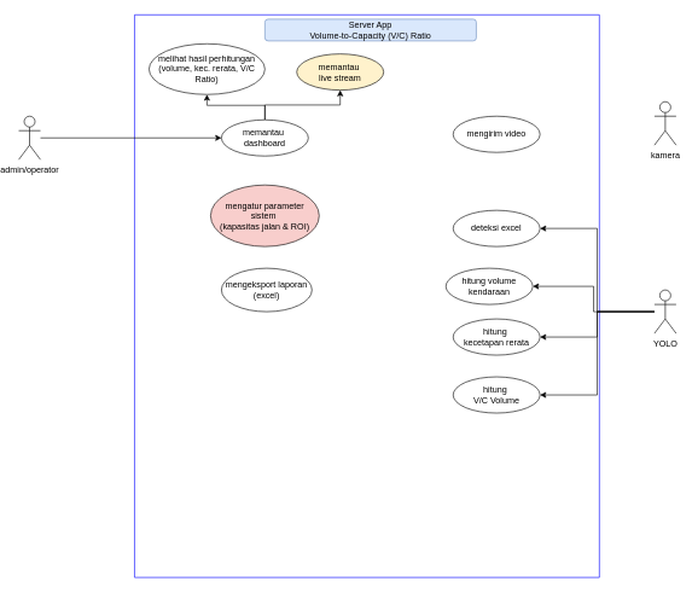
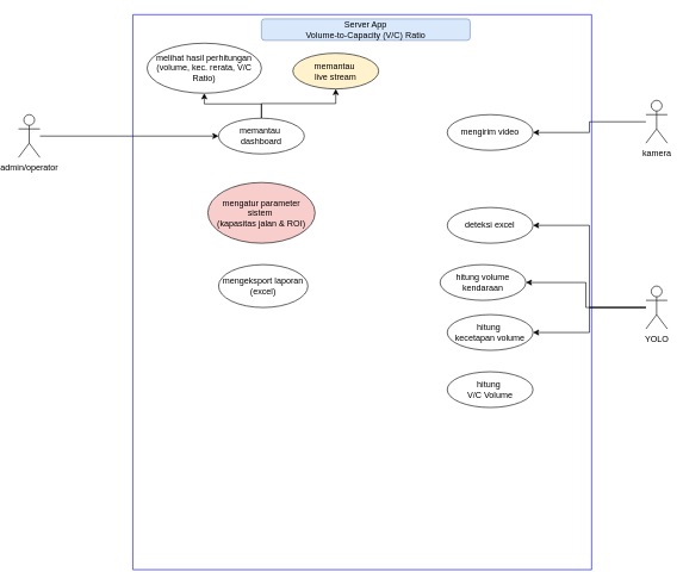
  <mxCell id="0" />
  <mxCell id="1" parent="0" />
  <mxCell id="2" value="" style="swimlane;startSize=0;fillColor=#fff2cc;strokeColor=#0000FF;" vertex="1" parent="1"><mxGeometry x="180" y="20" width="642" height="777" as="geometry"><mxRectangle x="180" y="160" width="50" height="40" as="alternateBounds" /></mxGeometry></mxCell>
  <mxCell id="3" value="Server App&lt;div&gt;Volume-to-Capacity (V/C) Ratio&lt;/div&gt;" style="text;html=1;align=center;verticalAlign=middle;whiteSpace=wrap;rounded=1;fillColor=#dae8fc;strokeColor=#6c8ebf;fillStyle=solid;gradientColor=none;perimeterSpacing=0;strokeWidth=1;spacingTop=1;spacingBottom=1;" vertex="1" parent="2"><mxGeometry x="180" y="6" width="292" height="30" as="geometry" /></mxCell>
  <mxCell id="4" style="edgeStyle=orthogonalEdgeStyle;rounded=0;orthogonalLoop=1;jettySize=auto;html=1;entryX=0.5;entryY=1;entryDx=0;entryDy=0;" edge="1" parent="2" source="6" target="8"><mxGeometry relative="1" as="geometry" /></mxCell>
  <mxCell id="5" style="edgeStyle=orthogonalEdgeStyle;rounded=0;orthogonalLoop=1;jettySize=auto;html=1;entryX=0.5;entryY=1;entryDx=0;entryDy=0;" edge="1" parent="2" source="6" target="7"><mxGeometry relative="1" as="geometry" /></mxCell>
  <mxCell id="6" value="memantau&amp;nbsp;&lt;div&gt;dashboard&lt;/div&gt;" style="ellipse;whiteSpace=wrap;html=1;" vertex="1" parent="2"><mxGeometry x="120" y="145" width="120" height="50" as="geometry" /></mxCell>
  <mxCell id="7" value="memantau&amp;nbsp;&lt;div&gt;live stream&lt;/div&gt;" style="ellipse;whiteSpace=wrap;html=1;fillColor=#fff2cc;" vertex="1" parent="2"><mxGeometry x="224" y="54" width="120" height="50" as="geometry" /></mxCell>
  <mxCell id="8" value="melihat hasil perhitungan&lt;div&gt;(volume, kec. rerata, V/C Ratio)&lt;/div&gt;" style="ellipse;whiteSpace=wrap;html=1;" vertex="1" parent="2"><mxGeometry x="20" y="40" width="160" height="70" as="geometry" /></mxCell>
  <mxCell id="9" value="mengatur parameter sistem&amp;nbsp;&lt;div&gt;(kapasitas jalan &amp;amp; ROI)&lt;/div&gt;" style="ellipse;whiteSpace=wrap;html=1;fillColor=#f8cecc;" vertex="1" parent="2"><mxGeometry x="105" y="235" width="150" height="85" as="geometry" /></mxCell>
  <mxCell id="10" value="mengeksport laporan (excel)" style="ellipse;whiteSpace=wrap;html=1;" vertex="1" parent="2"><mxGeometry x="120" y="350" width="125" height="60" as="geometry" /></mxCell>
  <mxCell id="11" value="mengirim video" style="ellipse;whiteSpace=wrap;html=1;" vertex="1" parent="2"><mxGeometry x="440" y="140" width="120" height="50" as="geometry" /></mxCell>
  <mxCell id="12" value="deteksi excel" style="ellipse;whiteSpace=wrap;html=1;" vertex="1" parent="2"><mxGeometry x="440" y="270" width="120" height="50" as="geometry" /></mxCell>
  <mxCell id="13" value="hitung volume kendaraan" style="ellipse;whiteSpace=wrap;html=1;" vertex="1" parent="2"><mxGeometry x="430" y="350" width="120" height="50" as="geometry" /></mxCell>
- <mxCell id="14" value="hitung&amp;nbsp;&lt;div&gt;kecetapan rerata&lt;/div&gt;" style="ellipse;whiteSpace=wrap;html=1;" vertex="1" parent="2"><mxGeometry x="440" y="420" width="120" height="50" as="geometry" /></mxCell>
+ <mxCell id="14" value="hitung&amp;nbsp;&lt;div&gt;kecetapan volume&lt;/div&gt;" style="ellipse;whiteSpace=wrap;html=1;" vertex="1" parent="2"><mxGeometry x="440" y="420" width="120" height="50" as="geometry" /></mxCell>
  <mxCell id="15" value="hitung&amp;nbsp;&lt;div&gt;V/C Volume&lt;/div&gt;" style="ellipse;whiteSpace=wrap;html=1;" vertex="1" parent="2"><mxGeometry x="440" y="500" width="120" height="50" as="geometry" /></mxCell>
  <mxCell id="16" style="edgeStyle=orthogonalEdgeStyle;rounded=0;orthogonalLoop=1;jettySize=auto;html=1;entryX=1;entryY=0.5;entryDx=0;entryDy=0;" edge="1" parent="1" source="20" target="12"><mxGeometry relative="1" as="geometry" /></mxCell>
  <mxCell id="17" style="edgeStyle=orthogonalEdgeStyle;rounded=0;orthogonalLoop=1;jettySize=auto;html=1;entryX=1;entryY=0.5;entryDx=0;entryDy=0;" edge="1" parent="1" source="20" target="13"><mxGeometry relative="1" as="geometry" /></mxCell>
  <mxCell id="18" style="edgeStyle=orthogonalEdgeStyle;rounded=0;orthogonalLoop=1;jettySize=auto;html=1;" edge="1" parent="1" source="20" target="14"><mxGeometry relative="1" as="geometry" /></mxCell>
- <mxCell id="19" style="edgeStyle=orthogonalEdgeStyle;rounded=0;orthogonalLoop=1;jettySize=auto;html=1;entryX=1;entryY=0.5;entryDx=0;entryDy=0;" edge="1" parent="1" source="20" target="15"><mxGeometry relative="1" as="geometry" /></mxCell>
  <mxCell id="20" value="YOLO" style="shape=umlActor;verticalLabelPosition=bottom;verticalAlign=top;html=1;outlineConnect=0;" vertex="1" parent="1"><mxGeometry x="898" y="400" width="30" height="60" as="geometry" /></mxCell>
  <mxCell id="21" style="edgeStyle=orthogonalEdgeStyle;rounded=0;orthogonalLoop=1;jettySize=auto;html=1;entryX=0;entryY=0.5;entryDx=0;entryDy=0;" edge="1" parent="1" source="22" target="6"><mxGeometry relative="1" as="geometry" /></mxCell>
  <mxCell id="22" value="admin/operator" style="shape=umlActor;verticalLabelPosition=bottom;verticalAlign=top;html=1;outlineConnect=0;" vertex="1" parent="1"><mxGeometry x="20" y="160" width="30" height="60" as="geometry" /></mxCell>
+ <mxCell id="23" style="edgeStyle=orthogonalEdgeStyle;rounded=0;orthogonalLoop=1;jettySize=auto;html=1;entryX=1;entryY=0.5;entryDx=0;entryDy=0;" edge="1" parent="1" source="24" target="11"><mxGeometry relative="1" as="geometry" /></mxCell>
  <mxCell id="24" value="kamera" style="shape=umlActor;verticalLabelPosition=bottom;verticalAlign=top;html=1;outlineConnect=0;" vertex="1" parent="1"><mxGeometry x="898" y="140" width="30" height="60" as="geometry" /></mxCell>
